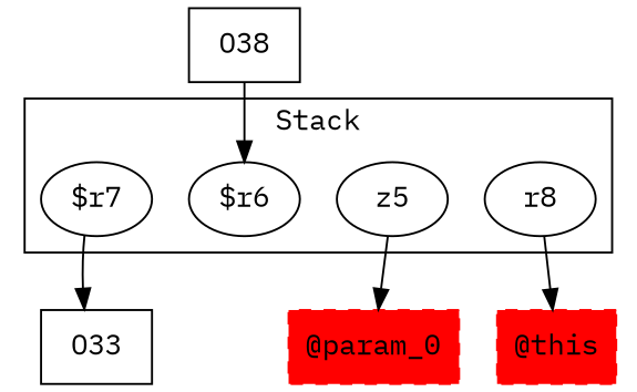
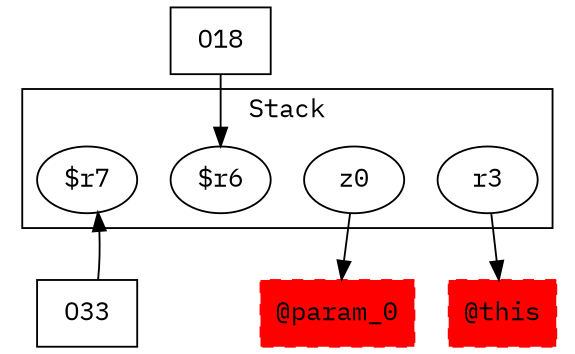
  digraph {
    fontname="IBM Plex Mono"
    rankDir=LR
    node [fontname="IBM Plex Mono"]
    edge [fontname="IBM Plex Mono"]
    "$r7"
-   z0 [label=z5]
+   z0
    "$r6"
-   r3 [label=r8]
+   r3
    n5 [label=O33 shape=box]
    "@param_0" [color=red shape=box style="filled,dashed"]
    "@this" [color=red shape=box style="filled,dashed"]
-   O38 [shape=box]
+   O38 [shape=box label=O18]
    subgraph cluster_1 {
      label=Stack
      "$r7"
      z0
      "$r6"
      r3
    }
-   "$r7" -> n5
+   n5 -> "$r7"
    z0 -> "@param_0"
    r3 -> "@this"
    O38 -> "$r6"
  }
